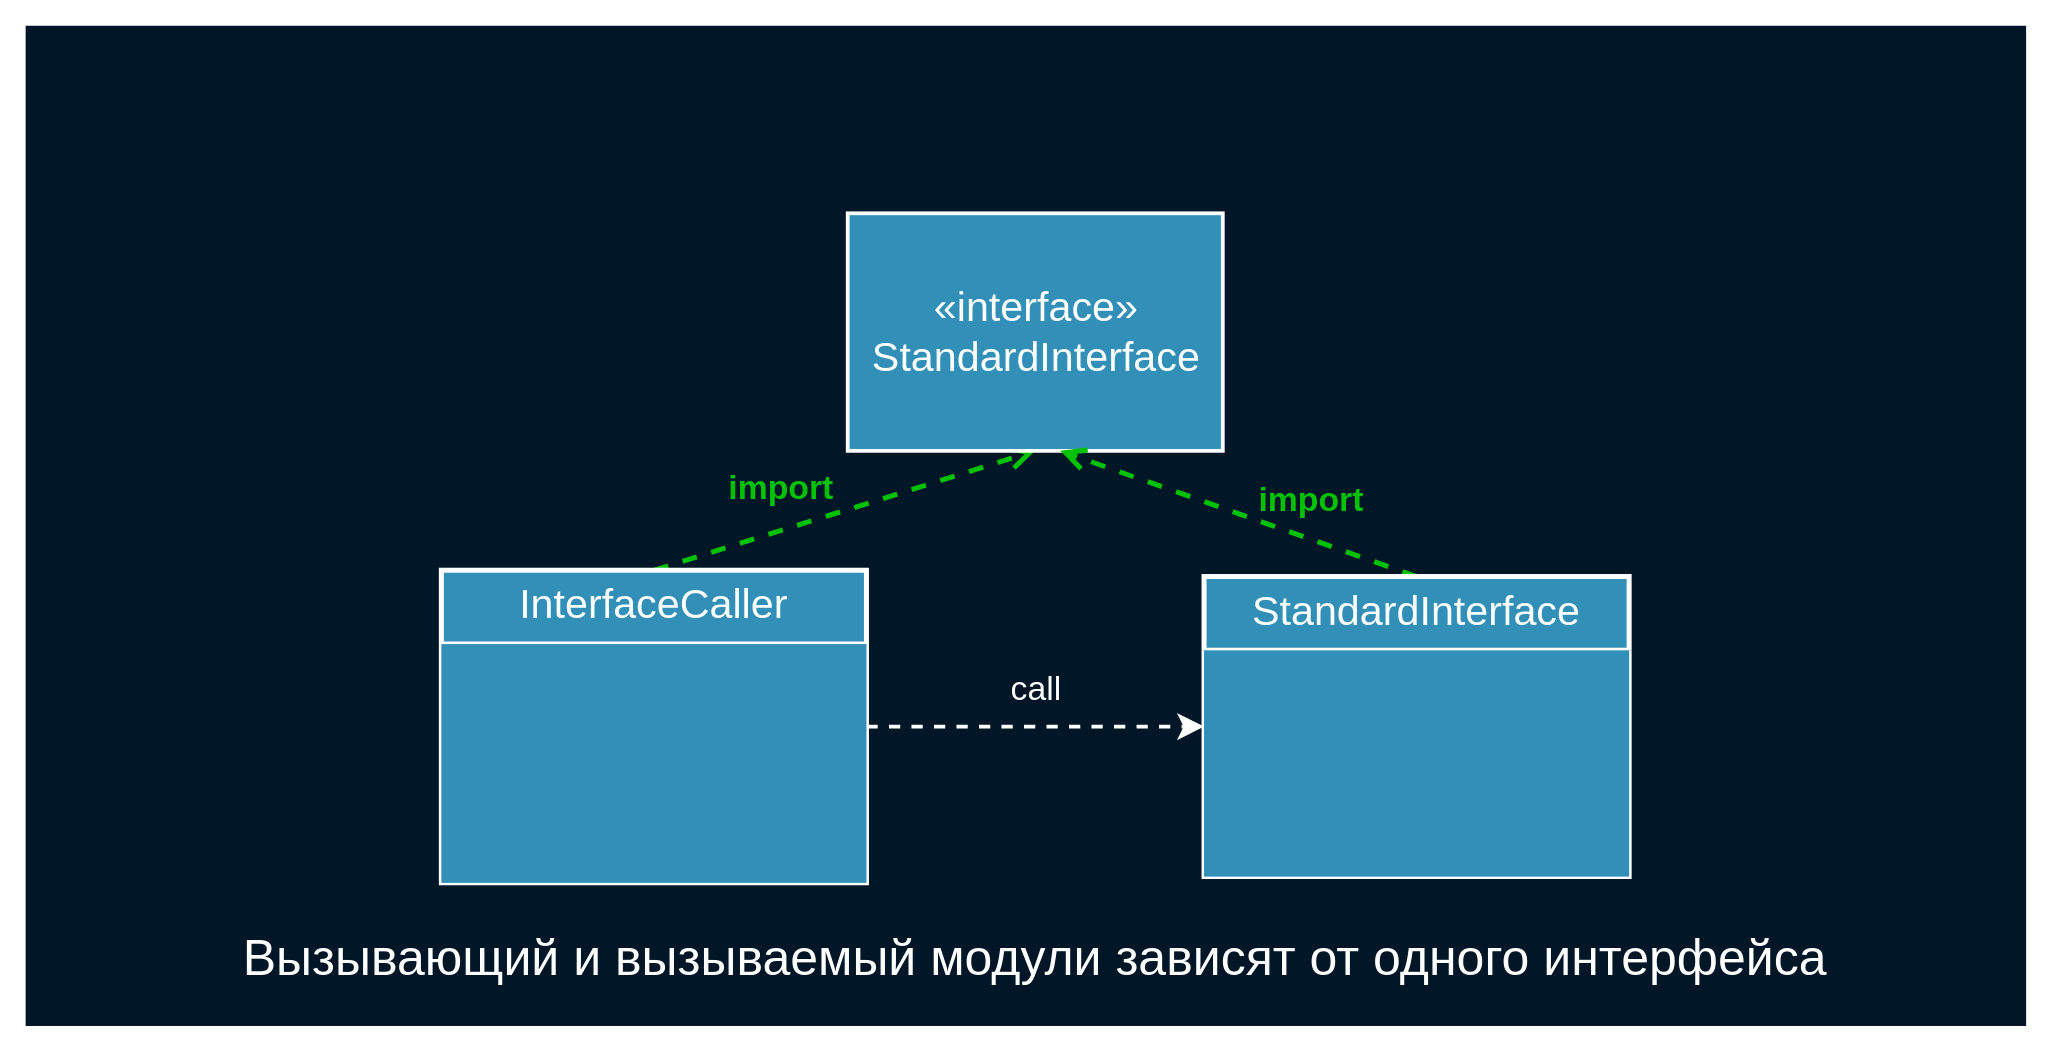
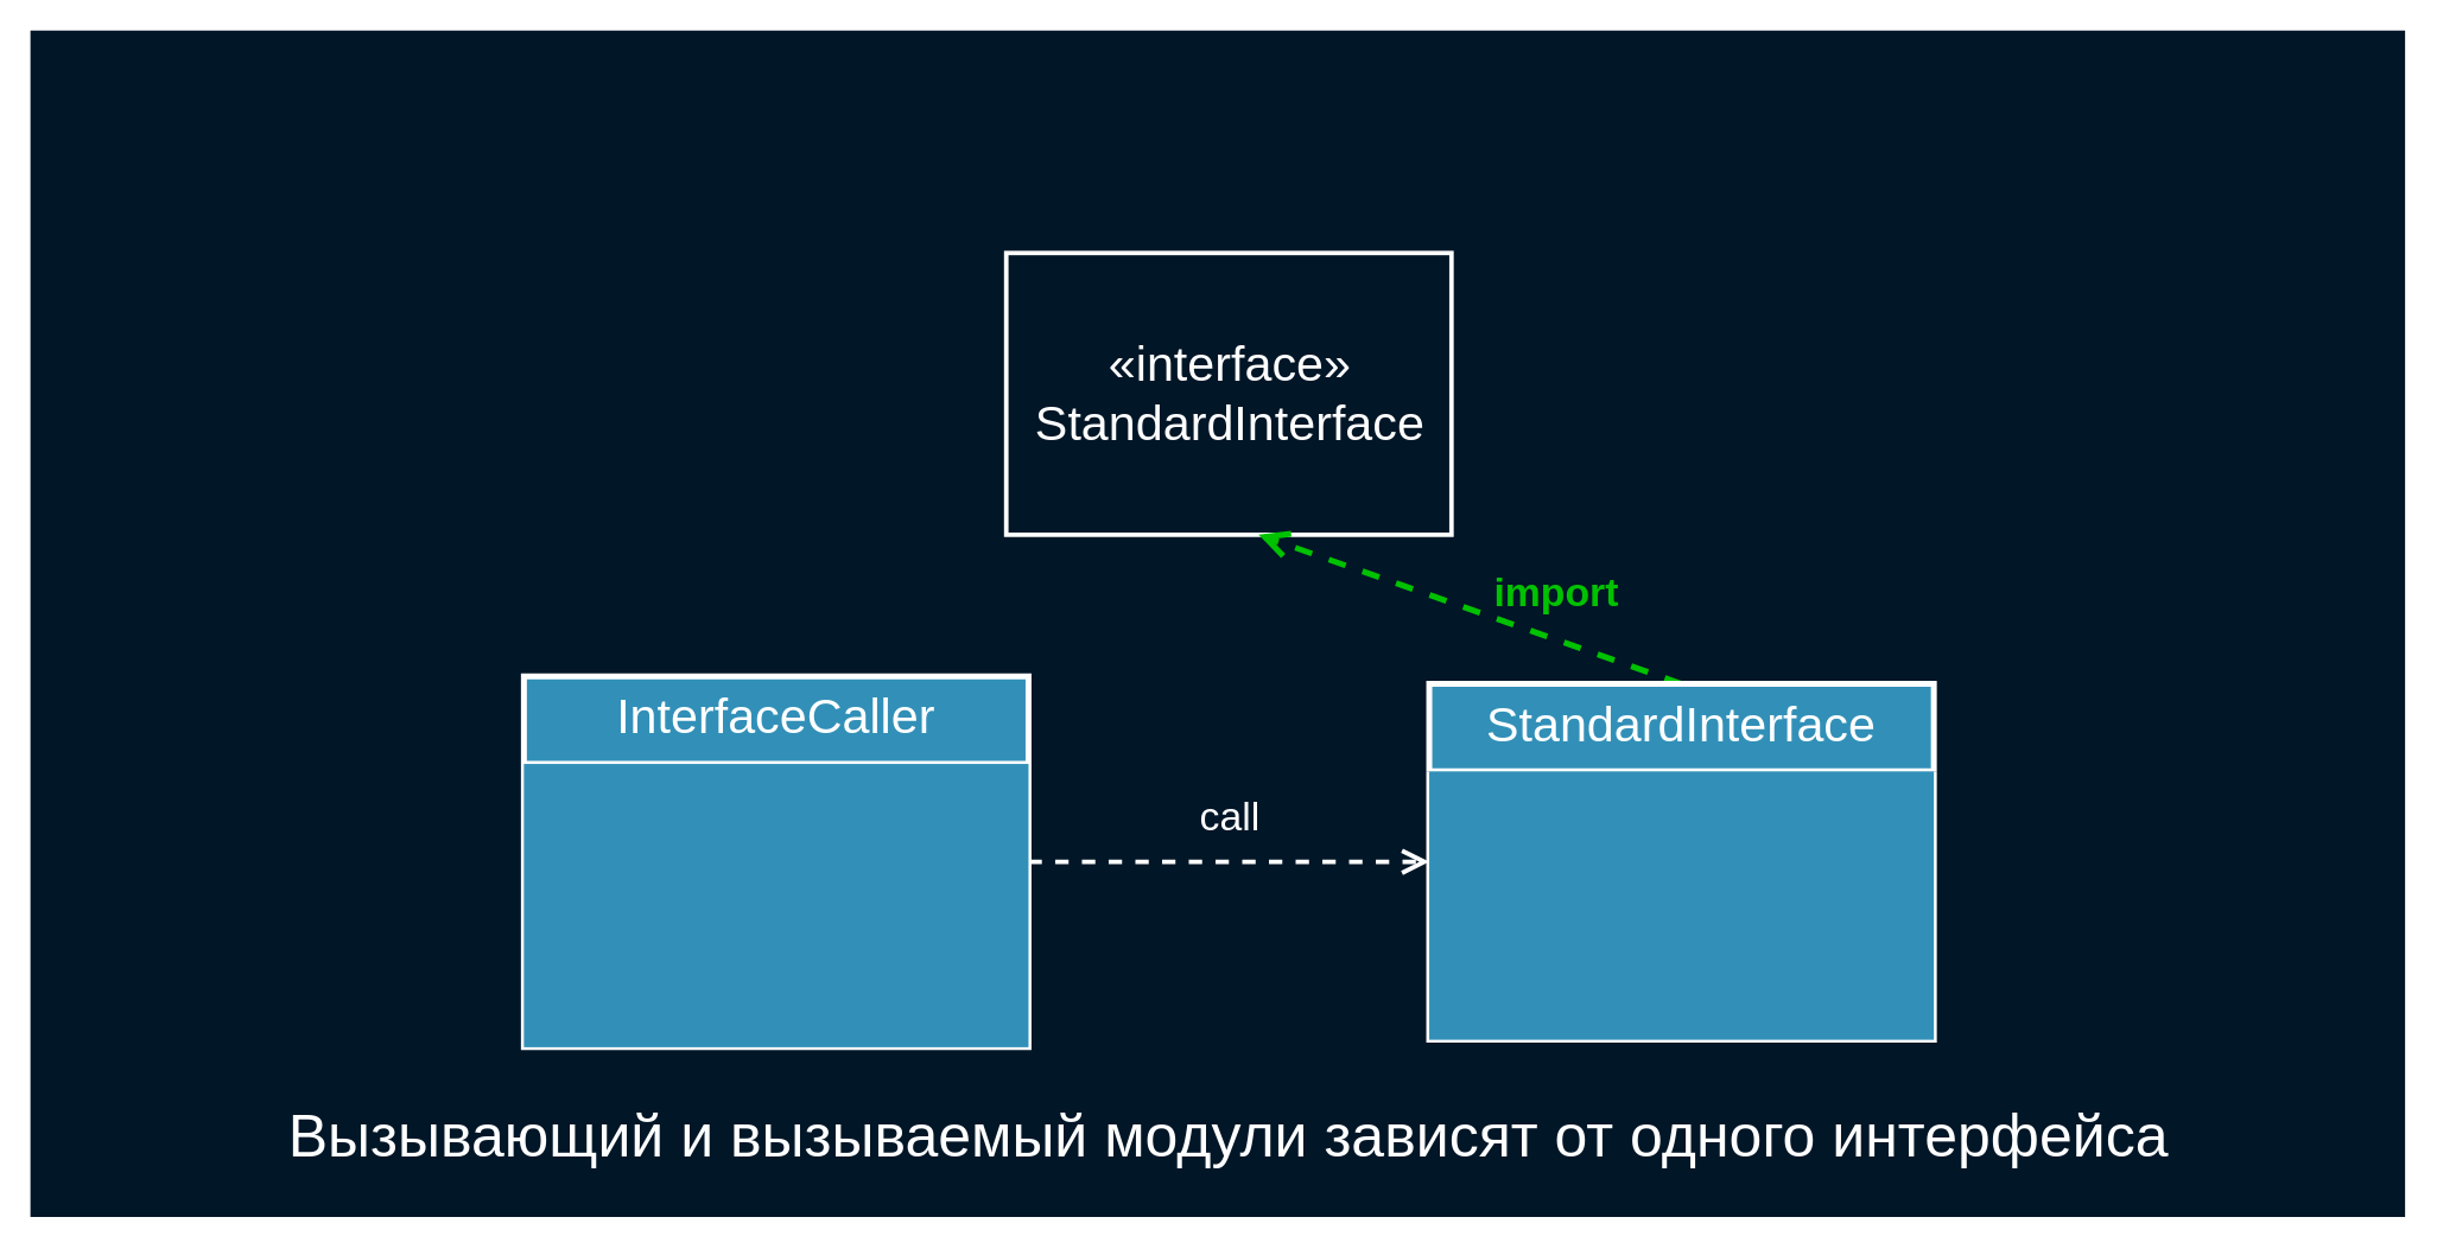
  <mxCell id="0" />
  <mxCell id="1" parent="0" />
  <mxCell id="2" value="" style="rounded=0;whiteSpace=wrap;html=1;fillColor=#011627;fontSize=30;fontColor=#FFFFFF;strokeColor=none;" parent="1" vertex="1"><mxGeometry x="20" y="20" width="1600" height="800" as="geometry" /></mxCell>
- <mxCell id="3" value="call" style="endArrow=classic;endSize=12;dashed=1;html=1;labelBackgroundColor=none;strokeColor=#FFFFFF;strokeWidth=3;fontSize=27;fontColor=#FFFFFF;entryX=0;entryY=0.5;entryDx=0;entryDy=0;exitX=1;exitY=0.5;exitDx=0;exitDy=0;" parent="1" source="8" target="10" edge="1"><mxGeometry y="30" width="160" relative="1" as="geometry"><mxPoint x="417.5" y="840.53" as="sourcePoint" /><mxPoint x="577.5" y="840.53" as="targetPoint" /><mxPoint as="offset" /></mxGeometry></mxCell>
- <mxCell id="4" value="import" style="endArrow=open;endSize=12;dashed=1;html=1;labelBackgroundColor=none;strokeColor=#00C200;strokeWidth=4;fontSize=27;fontColor=#00C200;entryX=0.5;entryY=1;entryDx=0;entryDy=0;exitX=0.5;exitY=0;exitDx=0;exitDy=0;fontStyle=1" parent="1" source="8" target="5" edge="1"><mxGeometry x="-0.274" y="32" width="160" relative="1" as="geometry"><mxPoint x="702.5" y="590.53" as="sourcePoint" /><mxPoint x="827.31" y="450" as="targetPoint" /><mxPoint as="offset" /></mxGeometry></mxCell>
- <mxCell id="5" value="«interface»&lt;br&gt;StandardInterface" style="html=1;labelBackgroundColor=none;strokeColor=#FFFFFF;strokeWidth=3;fillColor=#3290B8;fontSize=33;fontColor=#FFFFFF;labelPosition=center;verticalLabelPosition=middle;align=center;verticalAlign=middle;" parent="1" vertex="1"><mxGeometry x="677.5" y="170" width="300" height="190" as="geometry" /></mxCell>
+ <mxCell id="3" value="call" style="endArrow=open;endSize=12;dashed=1;html=1;labelBackgroundColor=none;strokeColor=#FFFFFF;strokeWidth=3;fontSize=27;fontColor=#FFFFFF;entryX=0;entryY=0.5;entryDx=0;entryDy=0;exitX=1;exitY=0.5;exitDx=0;exitDy=0;" parent="1" source="8" target="10" edge="1"><mxGeometry y="30" width="160" relative="1" as="geometry"><mxPoint x="417.5" y="840.53" as="sourcePoint" /><mxPoint x="577.5" y="840.53" as="targetPoint" /><mxPoint as="offset" /></mxGeometry></mxCell>
+ <mxCell id="5" value="«interface»&lt;br&gt;StandardInterface" style="html=1;labelBackgroundColor=none;strokeColor=#FFFFFF;strokeWidth=3;fillColor=#011627;fontSize=33;fontColor=#FFFFFF;labelPosition=center;verticalLabelPosition=middle;align=center;verticalAlign=middle;" parent="1" vertex="1"><mxGeometry x="677.5" y="170" width="300" height="190" as="geometry" /></mxCell>
  <mxCell id="6" value="import" style="endArrow=open;endSize=12;dashed=1;html=1;labelBackgroundColor=none;strokeColor=#00C200;strokeWidth=4;fontSize=27;fontColor=#00C200;exitX=0.5;exitY=0;exitDx=0;exitDy=0;fontStyle=1" parent="1" source="10" edge="1"><mxGeometry x="-0.336" y="-29" width="160" relative="1" as="geometry"><mxPoint x="532.5" y="465.53" as="sourcePoint" /><mxPoint x="847.5" y="360" as="targetPoint" /><mxPoint as="offset" /></mxGeometry></mxCell>
  <mxCell id="7" value="&lt;span&gt;Вызывающий и вызываемый модули зависят от одного интерфейса&lt;/span&gt;" style="text;html=1;strokeColor=none;fillColor=none;align=center;verticalAlign=middle;whiteSpace=wrap;rounded=0;fontSize=40;fontColor=#FFFFFF;fontStyle=0" vertex="1" parent="1"><mxGeometry x="170" y="730" width="1315" height="70" as="geometry" /></mxCell>
  <mxCell id="8" value="InterfaceCaller" style="swimlane;fontStyle=0;align=center;verticalAlign=top;childLayout=stackLayout;horizontal=1;startSize=59;horizontalStack=0;resizeParent=1;resizeParentMax=0;resizeLast=0;collapsible=1;marginBottom=0;strokeColor=#FFFFFF;strokeWidth=4;fillColor=#3290B8;fontSize=33;fontColor=#FFFFFF;labelBackgroundColor=none;" parent="1" vertex="1"><mxGeometry x="352.5" y="455.53" width="340" height="250" as="geometry" /></mxCell>
  <mxCell id="9" value="" style="text;strokeColor=none;fillColor=#3290B8;align=left;verticalAlign=top;spacingLeft=4;spacingRight=4;overflow=hidden;rotatable=0;points=[[0,0.5],[1,0.5]];portConstraint=eastwest;fontColor=#FFFFFF;fontSize=30;labelBackgroundColor=none;" parent="8" vertex="1"><mxGeometry y="59" width="340" height="191" as="geometry" /></mxCell>
  <mxCell id="10" value="StandardInterface" style="swimlane;fontStyle=0;align=center;verticalAlign=top;childLayout=stackLayout;horizontal=1;startSize=59;horizontalStack=0;resizeParent=1;resizeParentMax=0;resizeLast=0;collapsible=1;marginBottom=0;strokeColor=#FFFFFF;strokeWidth=4;fillColor=#3290B8;fontSize=33;fontColor=#FFFFFF;labelBackgroundColor=none;" parent="1" vertex="1"><mxGeometry x="962.5" y="460.53" width="340" height="240" as="geometry" /></mxCell>
  <mxCell id="11" value="" style="text;strokeColor=none;fillColor=#3290B8;align=left;verticalAlign=top;spacingLeft=4;spacingRight=4;overflow=hidden;rotatable=0;points=[[0,0.5],[1,0.5]];portConstraint=eastwest;fontColor=#FFFFFF;fontSize=30;labelBackgroundColor=none;" parent="10" vertex="1"><mxGeometry y="59" width="340" height="181" as="geometry" /></mxCell>
